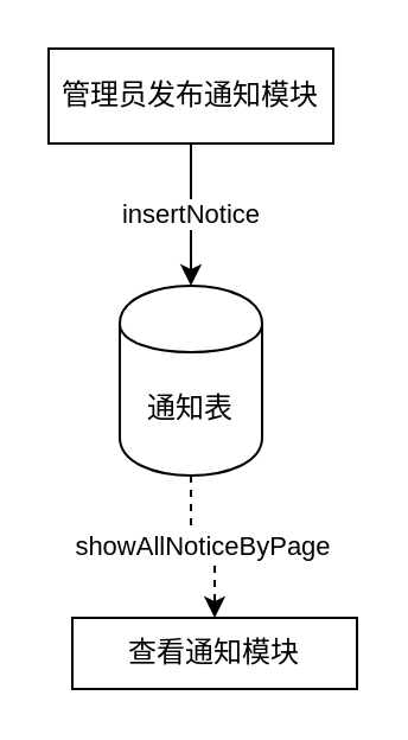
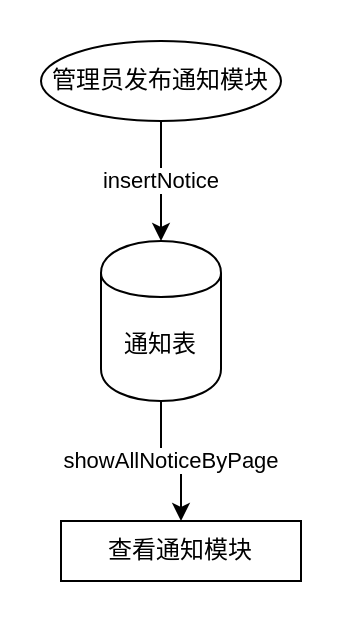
  <mxCell id="0" />
  <mxCell id="1" parent="0" />
  <mxCell id="2" value="insertNotice" style="edgeStyle=orthogonalEdgeStyle;rounded=0;orthogonalLoop=1;jettySize=auto;html=1;entryX=0.5;entryY=0;entryDx=0;entryDy=0;" edge="1" parent="1" source="3" target="6"><mxGeometry relative="1" as="geometry" /></mxCell>
- <mxCell id="3" value="管理员发布通知模块" style="rounded=0;whiteSpace=wrap;html=1;" vertex="1" parent="1"><mxGeometry x="20" y="20" width="120" height="40" as="geometry" /></mxCell>
+ <mxCell id="3" value="管理员发布通知模块" style="ellipse;whiteSpace=wrap;html=1;" vertex="1" parent="1"><mxGeometry x="20" y="20" width="120" height="40" as="geometry" /></mxCell>
  <mxCell id="4" value="查看通知模块" style="rounded=0;whiteSpace=wrap;html=1;" vertex="1" parent="1"><mxGeometry x="30" y="260" width="120" height="30" as="geometry" /></mxCell>
- <mxCell id="5" value="showAllNoticeByPage" style="edgeStyle=orthogonalEdgeStyle;rounded=0;orthogonalLoop=1;jettySize=auto;html=1;entryX=0.5;entryY=0;entryDx=0;entryDy=0;exitX=0.5;exitY=1;exitDx=0;exitDy=0;dashed=1;" edge="1" parent="1" source="6" target="4"><mxGeometry relative="1" as="geometry" /></mxCell>
+ <mxCell id="5" value="showAllNoticeByPage" style="edgeStyle=orthogonalEdgeStyle;rounded=0;orthogonalLoop=1;jettySize=auto;html=1;entryX=0.5;entryY=0;entryDx=0;entryDy=0;exitX=0.5;exitY=1;exitDx=0;exitDy=0;" edge="1" parent="1" source="6" target="4"><mxGeometry relative="1" as="geometry" /></mxCell>
  <mxCell id="6" value="通知表" style="shape=cylinder;whiteSpace=wrap;html=1;boundedLbl=1;backgroundOutline=1;" vertex="1" parent="1"><mxGeometry x="50" y="120" width="60" height="80" as="geometry" /></mxCell>
